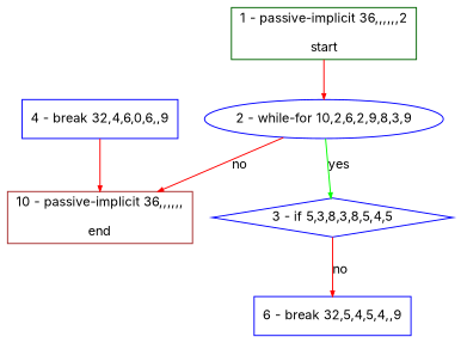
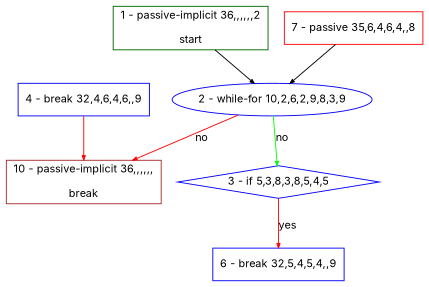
  digraph {
    bgcolor=white
    compound=true
    fillcolor="#FFFFCC"
    fontname=Inter
    fontsize=12
    pack=true
    packmode=clust
    style="rounded,filled"
    node [color="#0000ff" compound=true fillcolor="#ffffff" fixedsize=false fontname=Inter fontsize=12 node_initialized=no shape=box style=filled]
    edge [arrowhead=normal arrowsize=0.5 arrowtail=none color="#ff0000" compound=true dir=forward fontcolor=black fontname=Inter fontsize=12]
    n1 [label="2 - while-for 10,2,6,2,9,8,3,9" shape=oval]
    n2 [label="3 - if 5,3,8,3,8,5,4,5" shape=diamond]
-   n3 [color="#a52a2a" label="10 - passive-implicit 36,,,,,,\n\nend"]
+   n3 [color="#a52a2a" label="10 - passive-implicit 36,,,,,,\n\nbreak"]
    n4 [label="6 - break 32,5,4,5,4,,9"]
    n5 [color="#006400" label="1 - passive-implicit 36,,,,,,2\n\nstart"]
-   n6 [label="4 - break 32,4,6,0,6,,9"]
-   n1 -> n2 [color="#00ff00" label=yes]
+   n6 [label="4 - break 32,4,6,4,6,,9"]
+   n7 [color=red label="7 - passive 35,6,4,6,4,,8"]
+   n1 -> n2 [color="#00ff00" label=no]
    n1 -> n3 [label=no]
-   n2 -> n4 [label=no]
-   n5 -> n1
+   n2 -> n4 [label=yes]
+   n5 -> n1 [color="#000000"]
    n6 -> n3
+   n7 -> n1 [color="#000000"]
  }
